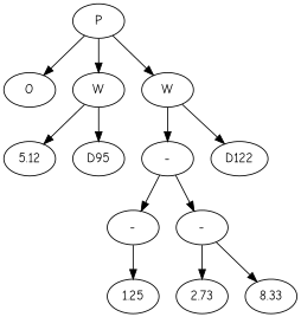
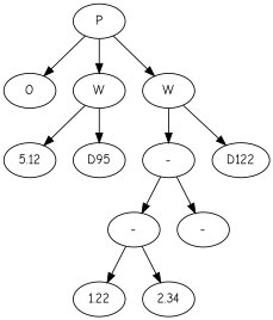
  digraph {
    fontname="Comic Neue"
    node [fontname="Comic Neue"]
    edge [fontname="Comic Neue"]
    n1 [label=O]
    n2 [label=P]
    n3 [label=W]
    n4 [label=W]
    n5 [label=5.12]
    n6 [label=D95]
    n7 [label="-"]
    n8 [label=D122]
    n9 [label="-"]
    n10 [label="-"]
-   n11 [label=1.25]
-   n13 [label=2.73]
-   n14 [label=8.33]
+   n11 [label=1.22]
+   n12 [label=2.34]
    n2 -> n1
    n2 -> n3
    n2 -> n4
    n3 -> n5
    n3 -> n6
    n4 -> n7
    n4 -> n8
    n7 -> n9
    n7 -> n10
    n9 -> n11
-   n10 -> n13
-   n10 -> n14
+   n9 -> n12
  }
